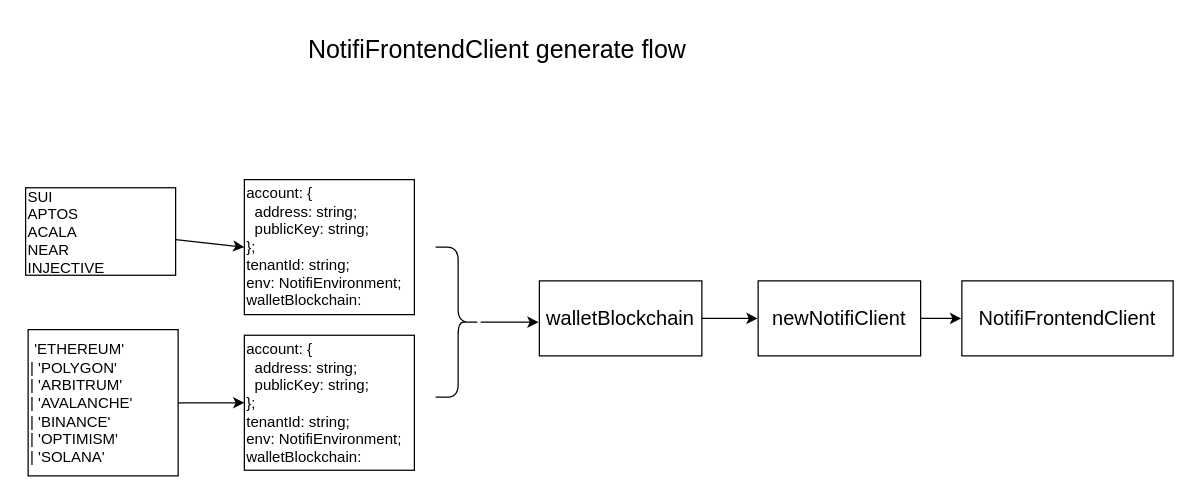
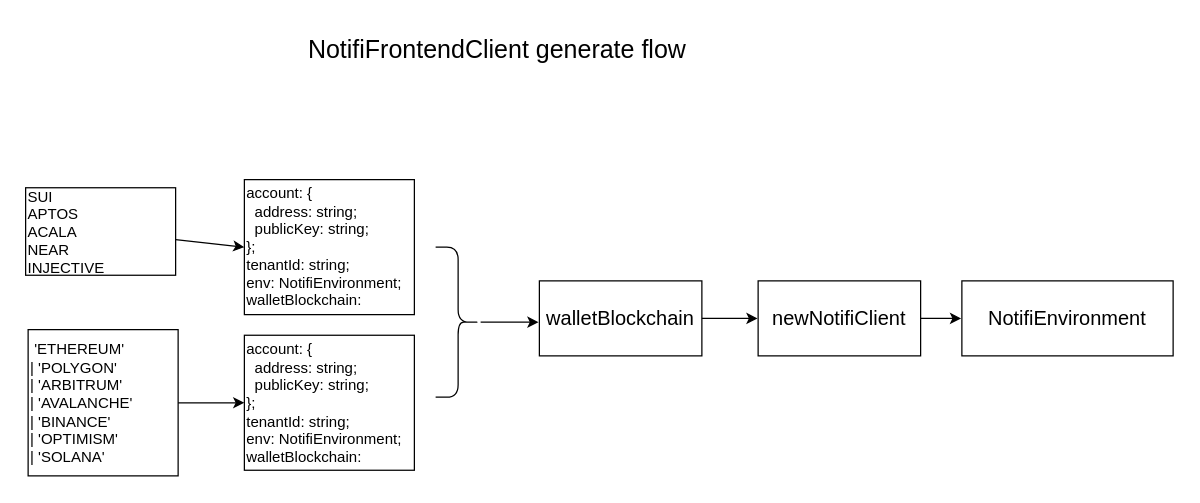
  <mxCell id="0" />
  <mxCell id="1" parent="0" />
  <mxCell id="2" style="edgeStyle=none;html=1;entryX=0;entryY=0.5;entryDx=0;entryDy=0;strokeColor=#000000;fontSize=16;fontColor=#000000;" parent="1" source="3" target="6" edge="1"><mxGeometry relative="1" as="geometry" /></mxCell>
  <mxCell id="3" value="SUI&lt;br&gt;APTOS&lt;br&gt;ACALA&lt;br&gt;NEAR&lt;br&gt;INJECTIVE" style="whiteSpace=wrap;html=1;labelBackgroundColor=none;strokeColor=#000000;fontColor=#000000;fillColor=none;align=left;" parent="1" vertex="1"><mxGeometry x="20" y="149.5" width="120" height="70" as="geometry" /></mxCell>
  <mxCell id="4" style="edgeStyle=none;html=1;entryX=0;entryY=0.5;entryDx=0;entryDy=0;strokeColor=#000000;fontSize=16;fontColor=#000000;" parent="1" source="5" target="7" edge="1"><mxGeometry relative="1" as="geometry" /></mxCell>
  <mxCell id="5" value=" 'ETHEREUM'&#10;    | 'POLYGON'&#10;    | 'ARBITRUM'&#10;    | 'AVALANCHE'&#10;    | 'BINANCE'&#10;    | 'OPTIMISM'&#10;    | 'SOLANA'" style="labelBackgroundColor=none;strokeColor=#000000;fontColor=#000000;fillColor=none;align=left;whiteSpace=wrap;" parent="1" vertex="1"><mxGeometry x="22" y="263" width="120" height="117" as="geometry" /></mxCell>
  <mxCell id="6" value="account: {&#10;  address: string;&#10;  publicKey: string;&#10;  };&#10;  tenantId: string;&#10;  env: NotifiEnvironment;&#10;  walletBlockchain:" style="whiteSpace=wrap;labelBackgroundColor=none;strokeColor=#000000;fontColor=#000000;fillColor=none;align=left;" parent="1" vertex="1"><mxGeometry x="195" y="143" width="136" height="108" as="geometry" /></mxCell>
  <mxCell id="7" value="account: {&#10;  address: string;&#10;  publicKey: string;&#10;  };&#10;  tenantId: string;&#10;  env: NotifiEnvironment;&#10;  walletBlockchain:" style="whiteSpace=wrap;labelBackgroundColor=none;strokeColor=#000000;fontColor=#000000;fillColor=none;align=left;" parent="1" vertex="1"><mxGeometry x="195" y="267.5" width="136" height="108" as="geometry" /></mxCell>
  <mxCell id="8" value="NotifiFrontendClient generate flow" style="text;html=1;align=center;verticalAlign=middle;resizable=0;points=[];autosize=1;strokeColor=none;fillColor=none;fontSize=20;fontColor=#000000;" parent="1" vertex="1"><mxGeometry x="237" y="20" width="320" height="36" as="geometry" /></mxCell>
  <mxCell id="9" style="edgeStyle=none;html=1;strokeColor=#000000;fontSize=16;fontColor=#000000;" parent="1" source="10" edge="1"><mxGeometry relative="1" as="geometry"><mxPoint x="430.333" y="257" as="targetPoint" /></mxGeometry></mxCell>
  <mxCell id="10" value="" style="shape=curlyBracket;whiteSpace=wrap;html=1;rounded=1;flipH=1;labelPosition=right;verticalLabelPosition=middle;align=left;verticalAlign=middle;labelBackgroundColor=none;strokeColor=#000000;fontSize=16;fontColor=#000000;fillColor=none;" parent="1" vertex="1"><mxGeometry x="348" y="197" width="36" height="120" as="geometry" /></mxCell>
  <mxCell id="11" style="edgeStyle=none;html=1;strokeColor=#000000;fontSize=16;fontColor=#000000;" parent="1" source="12" edge="1"><mxGeometry relative="1" as="geometry"><mxPoint x="605.571" y="254" as="targetPoint" /></mxGeometry></mxCell>
  <mxCell id="12" value="walletBlockchain" style="whiteSpace=wrap;html=1;labelBackgroundColor=none;strokeColor=#000000;fontSize=16;fontColor=#000000;fillColor=none;" parent="1" vertex="1"><mxGeometry x="431" y="224" width="130" height="60" as="geometry" /></mxCell>
  <mxCell id="13" style="edgeStyle=none;html=1;strokeColor=#000000;fontSize=16;fontColor=#000000;" parent="1" source="14" edge="1"><mxGeometry relative="1" as="geometry"><mxPoint x="768.429" y="254" as="targetPoint" /></mxGeometry></mxCell>
  <mxCell id="14" value="newNotifiClient" style="whiteSpace=wrap;html=1;labelBackgroundColor=none;strokeColor=#000000;fontSize=16;fontColor=#000000;fillColor=none;" parent="1" vertex="1"><mxGeometry x="606" y="224" width="130" height="60" as="geometry" /></mxCell>
- <mxCell id="15" value="NotifiFrontendClient" style="whiteSpace=wrap;html=1;labelBackgroundColor=none;strokeColor=#000000;fontSize=16;fontColor=#000000;fillColor=none;" parent="1" vertex="1"><mxGeometry x="769" y="224" width="169" height="60" as="geometry" /></mxCell>
+ <mxCell id="15" value="NotifiEnvironment" style="whiteSpace=wrap;html=1;labelBackgroundColor=none;strokeColor=#000000;fontSize=16;fontColor=#000000;fillColor=none;" parent="1" vertex="1"><mxGeometry x="769" y="224" width="169" height="60" as="geometry" /></mxCell>
